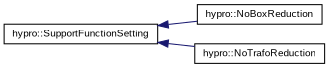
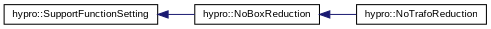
  digraph {
    fontname="Liberation Sans"
    rankdir=LR
    node [color=black fillcolor=white fontname="Liberation Sans" fontsize=10 shape=record style=filled]
    edge [color=midnightblue dir=back fontname="Liberation Sans" fontsize=10 labelfontname=Helvetica labelfontsize=10 style=solid]
    n1 [height=0.2 label="hypro::SupportFunctionSetting" width=0.4]
    n2 [height=0.2 label="hypro::NoBoxReduction" width=0.4]
    n3 [height=0.2 label="hypro::NoTrafoReduction" width=0.4]
    n1 -> n2
-   n1 -> n3
+   n2 -> n3
  }
